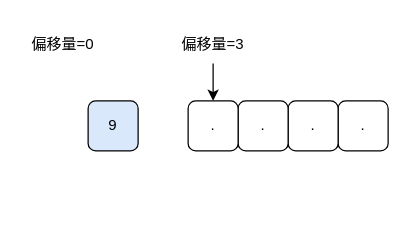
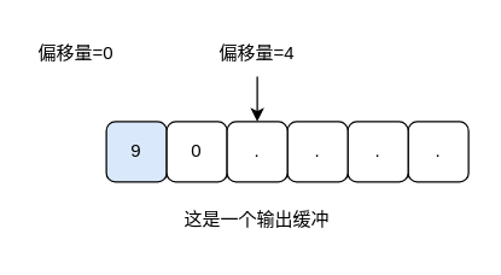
  <mxCell id="0" />
  <mxCell id="1" parent="0" />
  <mxCell id="2" value="9" style="rounded=1;whiteSpace=wrap;html=1;fillColor=#dae8fc;" vertex="1" parent="1"><mxGeometry x="70" y="80" width="40" height="40" as="geometry" /></mxCell>
+ <mxCell id="3" value="0" style="rounded=1;whiteSpace=wrap;html=1;" vertex="1" parent="1"><mxGeometry x="110" y="80" width="40" height="40" as="geometry" /></mxCell>
  <mxCell id="4" value="." style="rounded=1;whiteSpace=wrap;html=1;" vertex="1" parent="1"><mxGeometry x="270" y="80" width="40" height="40" as="geometry" /></mxCell>
  <mxCell id="5" value="." style="rounded=1;whiteSpace=wrap;html=1;" vertex="1" parent="1"><mxGeometry x="230" y="80" width="40" height="40" as="geometry" /></mxCell>
  <mxCell id="6" value="." style="rounded=1;whiteSpace=wrap;html=1;" vertex="1" parent="1"><mxGeometry x="190" y="80" width="40" height="40" as="geometry" /></mxCell>
  <mxCell id="7" value="." style="rounded=1;whiteSpace=wrap;html=1;" vertex="1" parent="1"><mxGeometry x="150" y="80" width="40" height="40" as="geometry" /></mxCell>
  <mxCell id="8" value="偏移量=0" style="text;html=1;strokeColor=none;fillColor=none;align=center;verticalAlign=middle;whiteSpace=wrap;rounded=0;" vertex="1" parent="1"><mxGeometry x="20" y="20" width="60" height="30" as="geometry" /></mxCell>
  <mxCell id="9" value="" style="edgeStyle=orthogonalEdgeStyle;rounded=0;orthogonalLoop=1;jettySize=auto;html=1;" edge="1" parent="1" source="10" target="7"><mxGeometry relative="1" as="geometry" /></mxCell>
- <mxCell id="10" value="偏移量=3" style="text;html=1;strokeColor=none;fillColor=none;align=center;verticalAlign=middle;whiteSpace=wrap;rounded=0;" vertex="1" parent="1"><mxGeometry x="140" y="20" width="60" height="30" as="geometry" /></mxCell>
+ <mxCell id="10" value="偏移量=4" style="text;html=1;strokeColor=none;fillColor=none;align=center;verticalAlign=middle;whiteSpace=wrap;rounded=0;" vertex="1" parent="1"><mxGeometry x="140" y="20" width="60" height="30" as="geometry" /></mxCell>
+ <mxCell id="11" value="这是一个输出缓冲" style="text;html=1;strokeColor=none;fillColor=none;align=center;verticalAlign=middle;whiteSpace=wrap;rounded=0;" vertex="1" parent="1"><mxGeometry x="110" y="130" width="120" height="30" as="geometry" /></mxCell>
